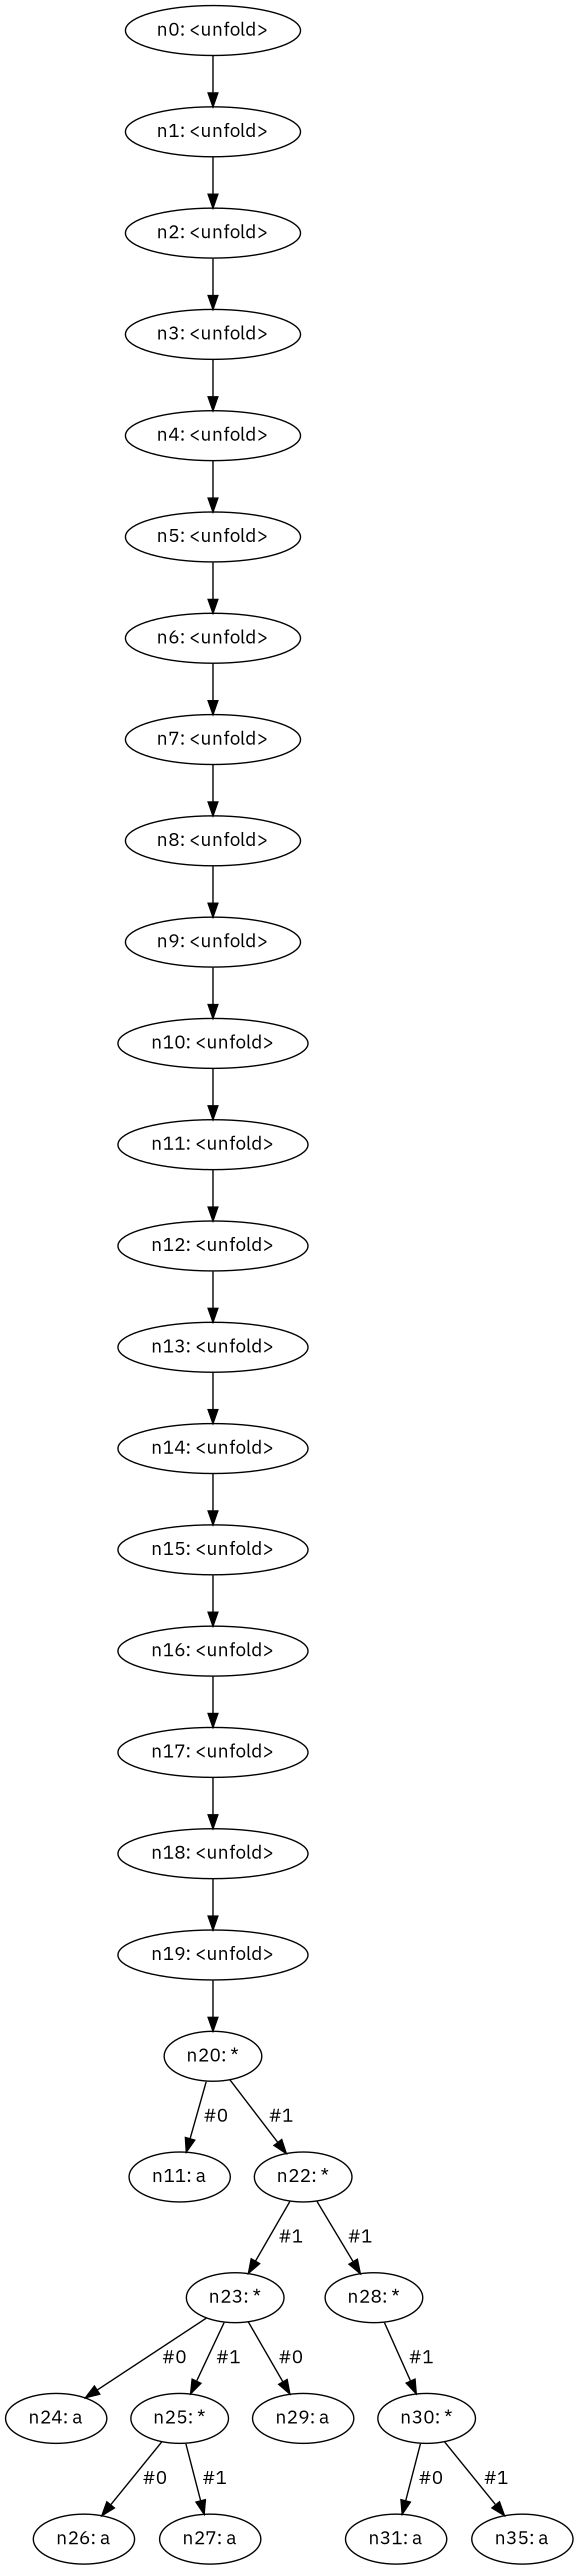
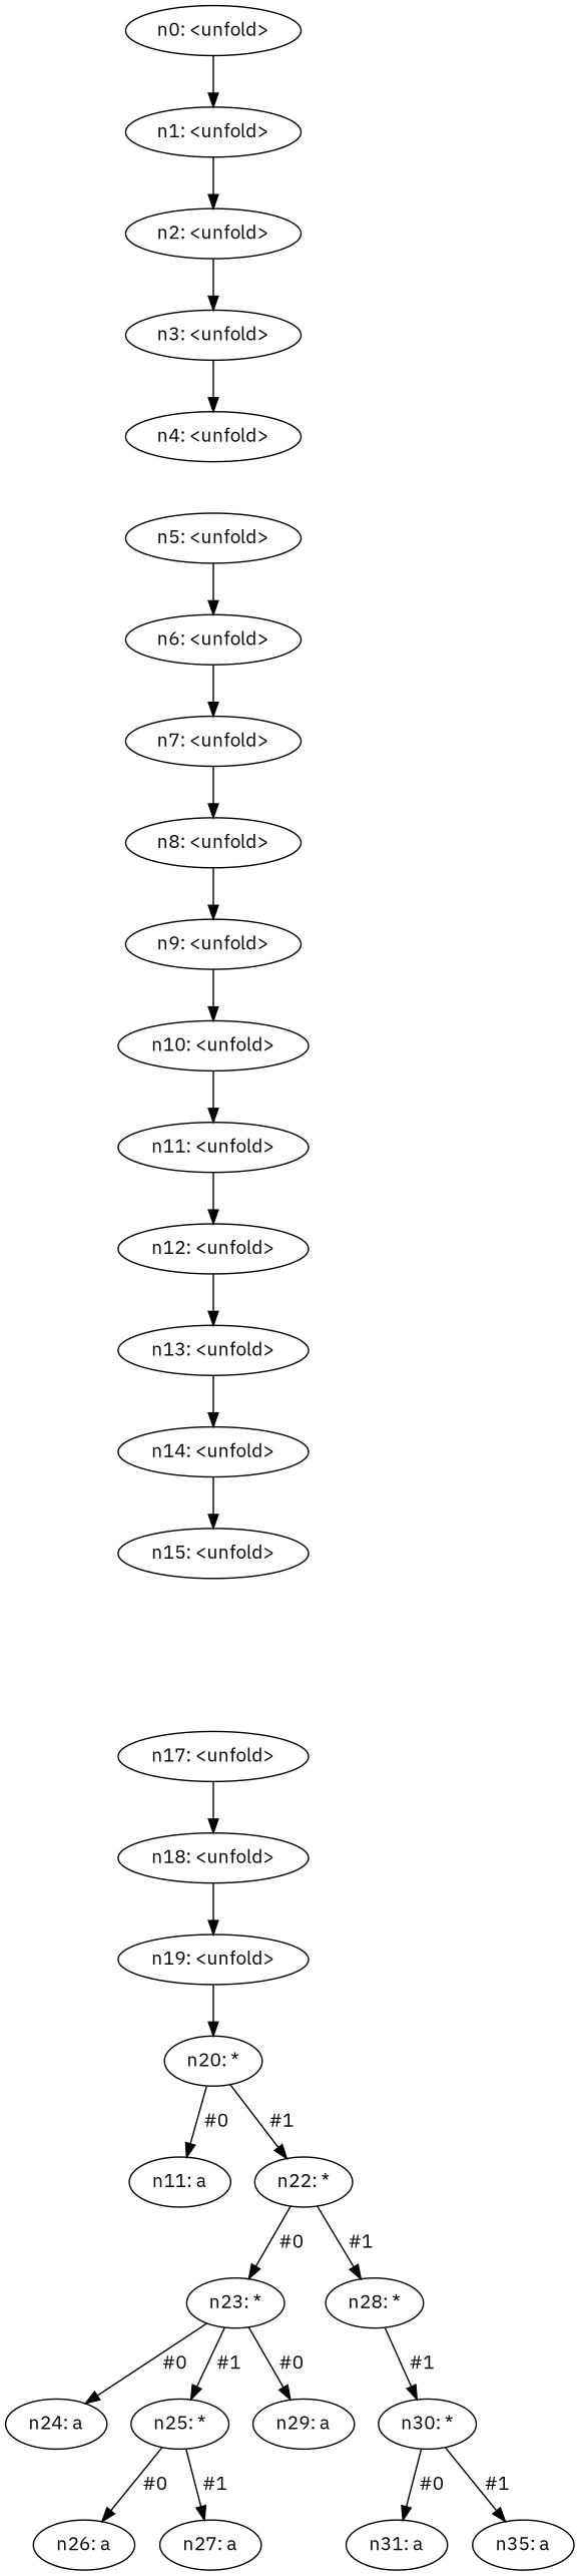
  digraph {
    fontname="IBM Plex Sans"
    node [fontname="IBM Plex Sans"]
    edge [fontname="IBM Plex Sans"]
    n1 [label="n0: <unfold>"]
    n2 [label="n1: <unfold>"]
    n3 [label="n2: <unfold>"]
    n4 [label="n3: <unfold>"]
    n5 [label="n4: <unfold>"]
    n6 [label="n5: <unfold>"]
    n7 [label="n6: <unfold>"]
    n8 [label="n7: <unfold>"]
    n9 [label="n8: <unfold>"]
    n10 [label="n9: <unfold>"]
    n11 [label="n10: <unfold>"]
    n12 [label="n11: <unfold>"]
    n13 [label="n12: <unfold>"]
    n14 [label="n13: <unfold>"]
    n15 [label="n14: <unfold>"]
    n16 [label="n15: <unfold>"]
-   n17 [label="n16: <unfold>"]
    n18 [label="n17: <unfold>"]
    n19 [label="n18: <unfold>"]
    n20 [label="n19: <unfold>"]
    n21 [label="n20: *"]
    n22 [label="n11: a"]
    n23 [label="n22: *"]
    n24 [label="n23: *"]
    n25 [label="n28: *"]
    n26 [label="n24: a"]
    n27 [label="n25: *"]
    n28 [label="n29: a"]
    n29 [label="n30: *"]
    n30 [label="n26: a"]
    n31 [label="n27: a"]
    n32 [label="n31: a"]
    n33 [label="n35: a"]
    n1 -> n2
    n2 -> n3
    n3 -> n4
    n4 -> n5
-   n5 -> n6
    n6 -> n7
    n7 -> n8
    n8 -> n9
    n9 -> n10
    n10 -> n11
    n11 -> n12
    n12 -> n13
    n13 -> n14
    n14 -> n15
    n15 -> n16
-   n16 -> n17
-   n17 -> n18
    n18 -> n19
    n19 -> n20
    n20 -> n21
    n21 -> n22 [label=" #0 "]
    n21 -> n23 [label=" #1 "]
-   n23 -> n24 [label=" #1 "]
+   n23 -> n24 [label=" #0 "]
    n23 -> n25 [label=" #1 "]
    n24 -> n26 [label=" #0 "]
    n24 -> n27 [label=" #1 "]
    n24 -> n28 [label=" #0 "]
    n25 -> n29 [label=" #1 "]
    n27 -> n30 [label=" #0 "]
    n27 -> n31 [label=" #1 "]
    n29 -> n32 [label=" #0 "]
    n29 -> n33 [label=" #1 "]
  }
